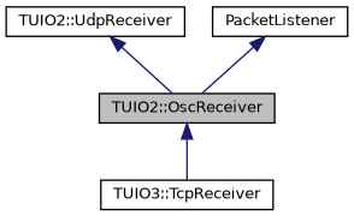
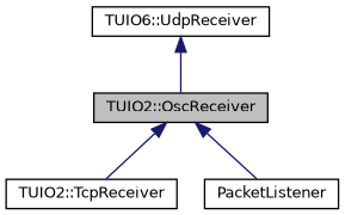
  digraph {
    node [color=black fillcolor=white fontname=Helvetica fontsize=10 shape=record style=filled]
    edge [color=midnightblue dir=back fontname=Helvetica fontsize=10 labelfontname=Helvetica labelfontsize=10 style=solid]
    n1 [fillcolor=grey75 fontcolor=black height=0.2 label="TUIO2::OscReceiver" width=0.4]
-   n2 [height=0.2 label="TUIO3::TcpReceiver" width=0.4]
-   n3 [height=0.2 label="TUIO2::UdpReceiver" width=0.4]
+   n2 [height=0.2 label="TUIO2::TcpReceiver" width=0.4]
+   n3 [height=0.2 label="TUIO6::UdpReceiver" width=0.4]
    n4 [height=0.2 label=PacketListener width=0.4]
    n1 -> n2
    n3 -> n1
-   n4 -> n1
+   n1 -> n4
  }
